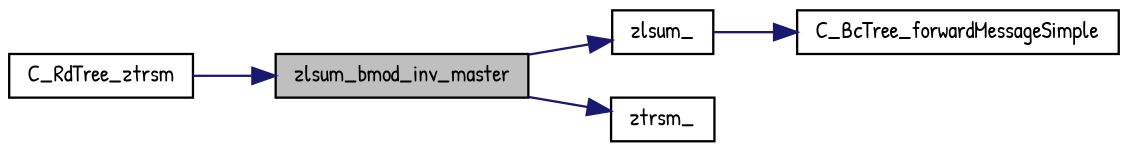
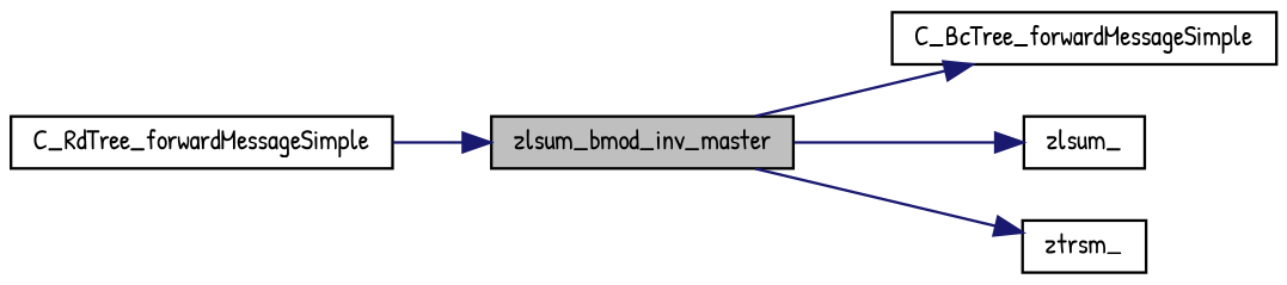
  digraph {
    fontname="Patrick Hand"
    rankdir=LR
    node [color=black fillcolor=white fontname="Patrick Hand" fontsize=10 shape=record style=filled]
    edge [color=midnightblue fontname="Patrick Hand" fontsize=10 labelfontname=Helvetica labelfontsize=10 style=solid]
    n1 [fillcolor=grey75 fontcolor=black height=0.2 label=zlsum_bmod_inv_master width=0.4]
    n2 [height=0.2 label=C_BcTree_forwardMessageSimple width=0.4]
    n3 [height=0.2 label=zlsum_ width=0.4]
    n4 [height=0.2 label=ztrsm_ width=0.4]
-   n5 [height=0.2 label=C_RdTree_ztrsm width=0.4]
-   n3 -> n2
+   n5 [height=0.2 label=C_RdTree_forwardMessageSimple width=0.4]
+   n1 -> n2
    n1 -> n3
    n1 -> n4
    n5 -> n1
  }
